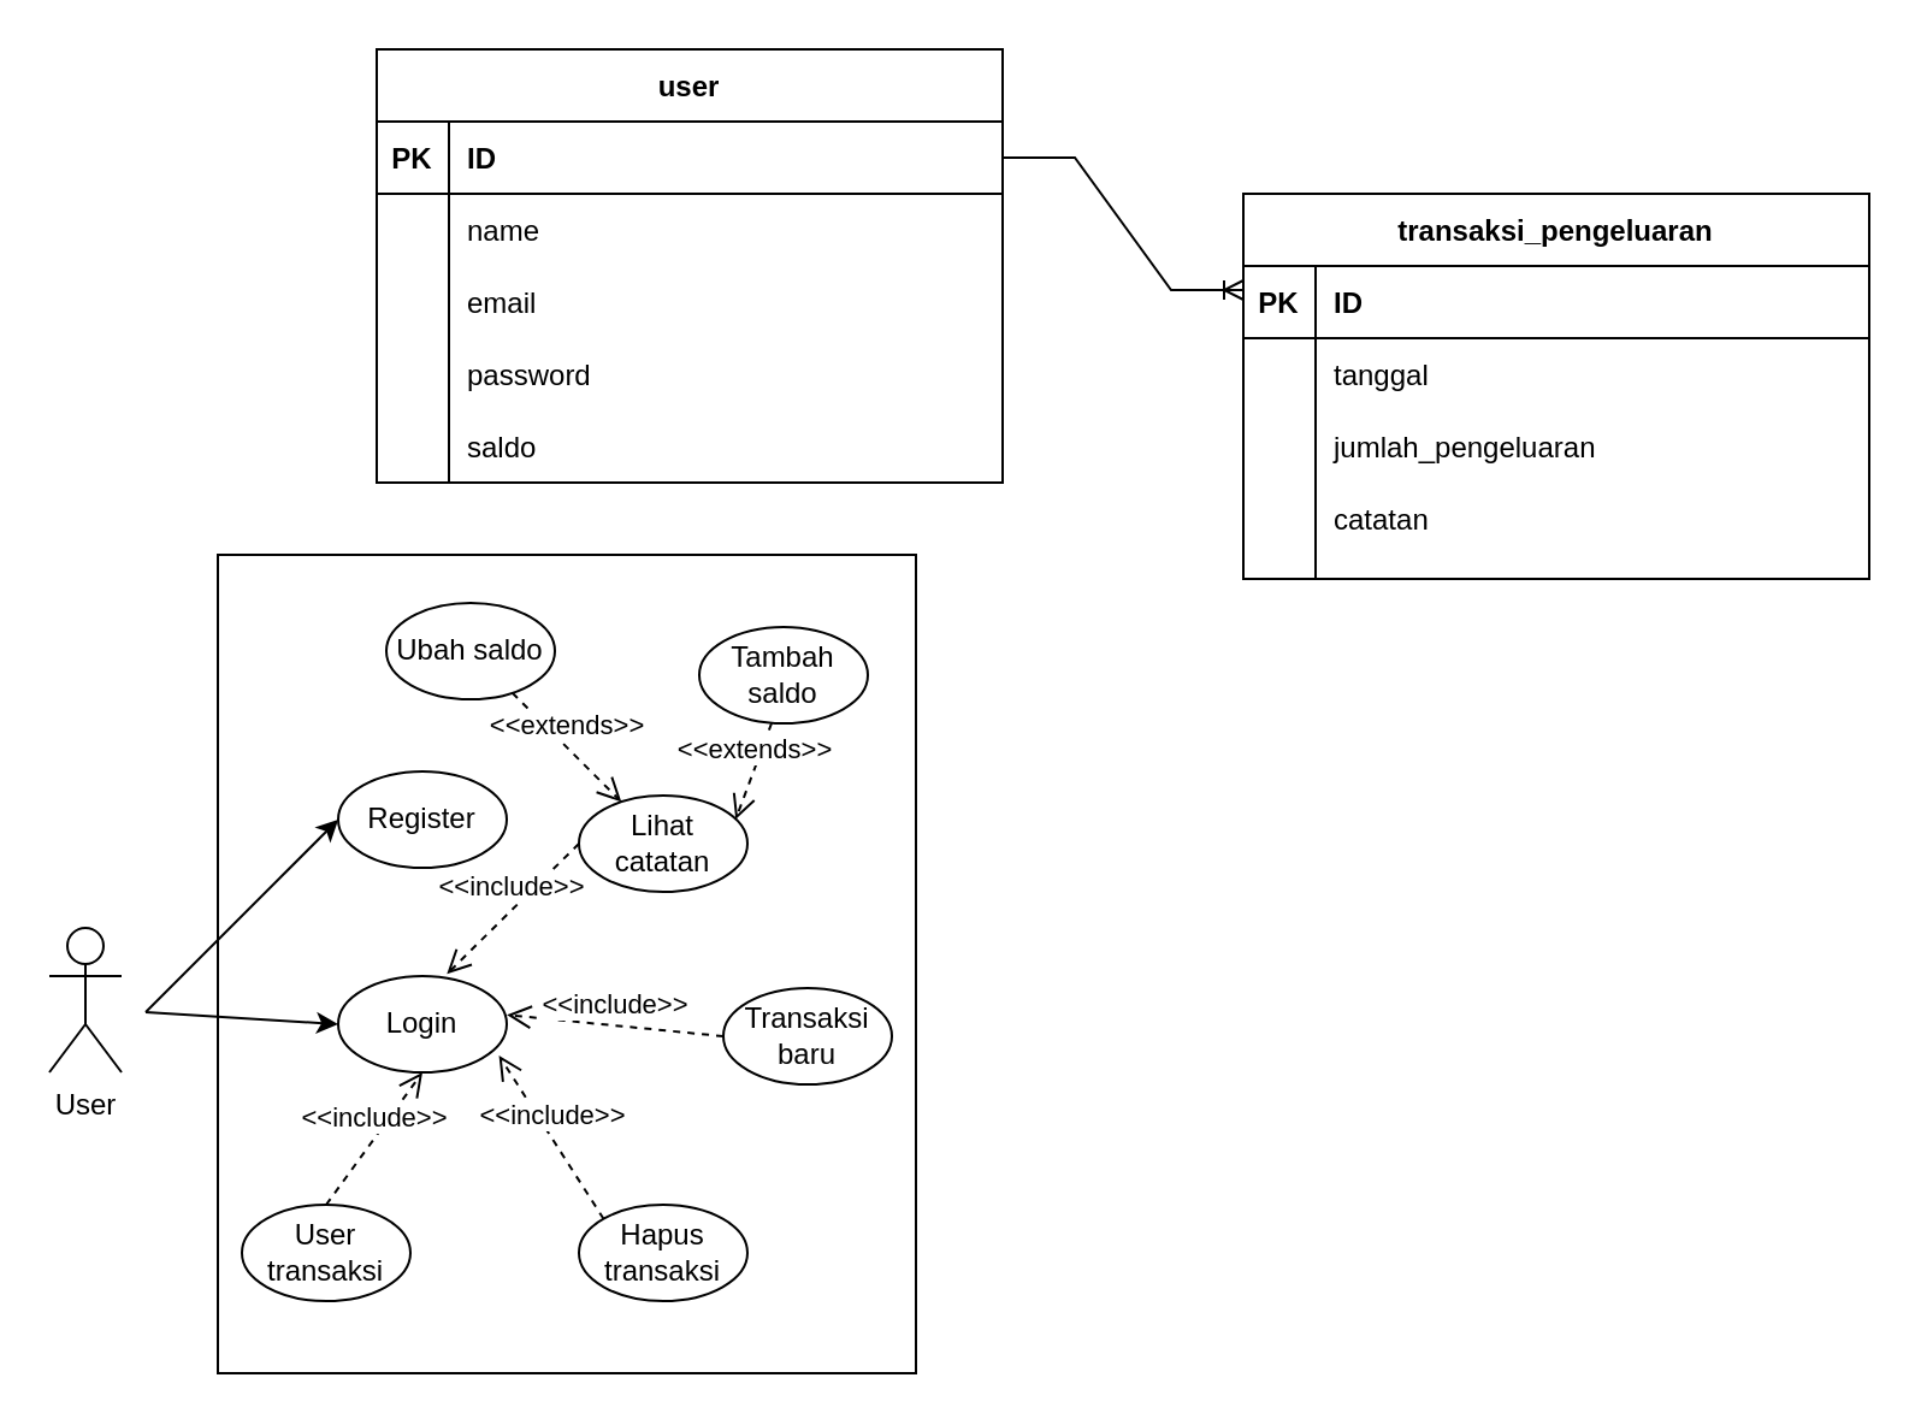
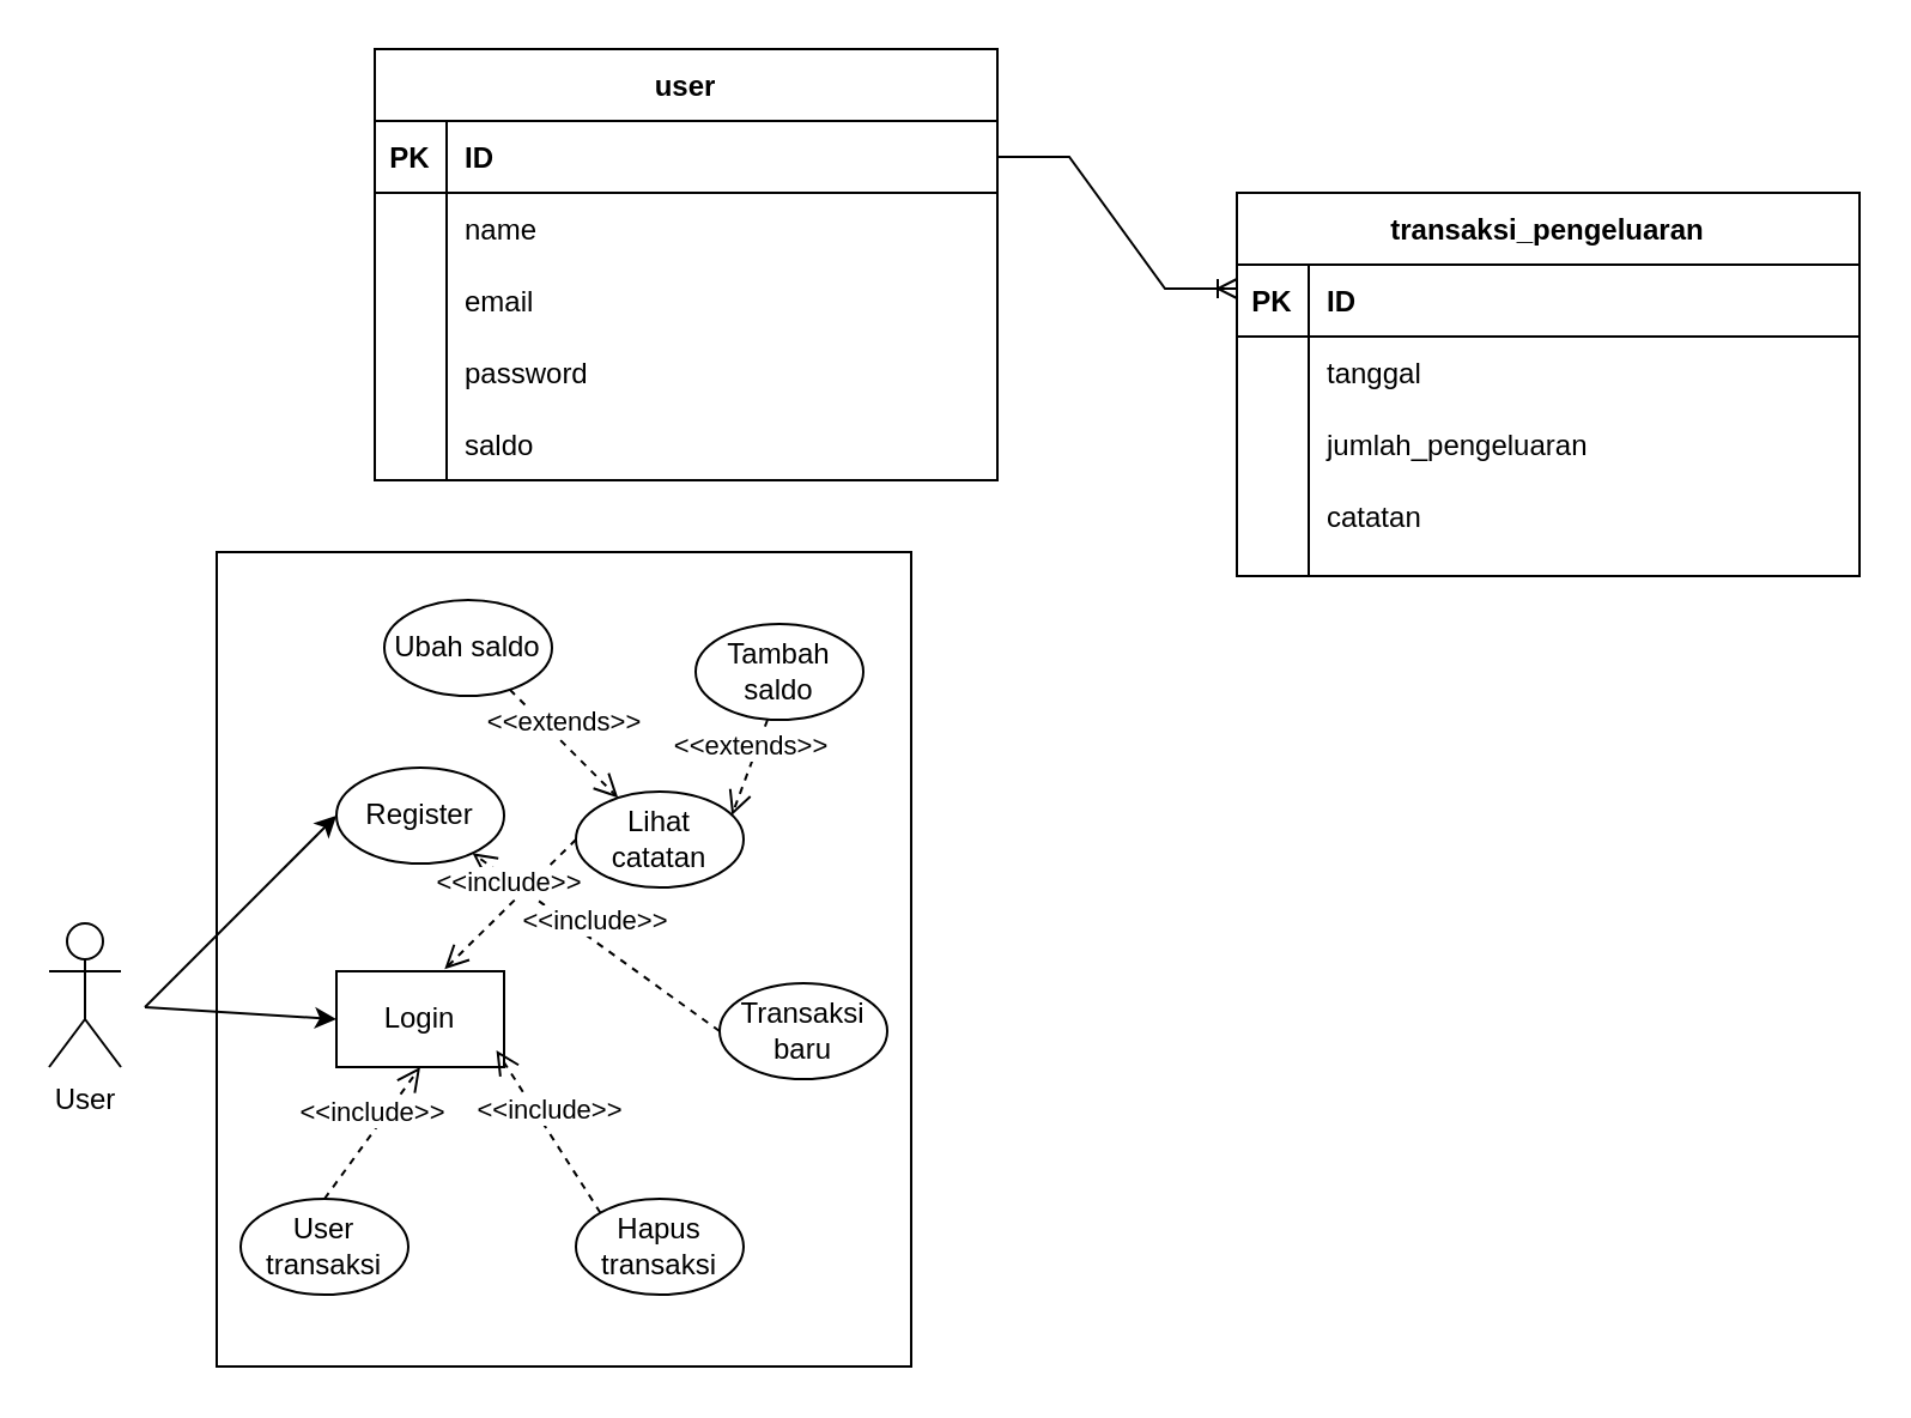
  <mxCell id="0" />
  <mxCell id="1" parent="0" />
  <mxCell id="2" value="" style="rounded=0;whiteSpace=wrap;html=1;" vertex="1" parent="1"><mxGeometry x="90" y="230" width="290" height="340" as="geometry" /></mxCell>
  <mxCell id="3" value="user" style="swimlane;startSize=30;" vertex="1" parent="1"><mxGeometry x="156" y="20" width="260" height="180" as="geometry"><mxRectangle x="150" y="-70" width="130" height="20" as="alternateBounds" /></mxGeometry></mxCell>
  <mxCell id="4" value="" style="shape=internalStorage;whiteSpace=wrap;html=1;backgroundOutline=1;dx=30;dy=30;" vertex="1" parent="3"><mxGeometry y="30" width="260" height="150" as="geometry" /></mxCell>
  <mxCell id="5" value="name" style="shape=partialRectangle;connectable=0;fillColor=none;top=0;left=0;bottom=0;right=0;align=left;spacingLeft=6;overflow=hidden;" vertex="1" parent="3"><mxGeometry x="30" y="60" width="230" height="30" as="geometry"><mxRectangle width="150" height="30" as="alternateBounds" /></mxGeometry></mxCell>
  <mxCell id="6" value="email" style="shape=partialRectangle;connectable=0;fillColor=none;top=0;left=0;bottom=0;right=0;align=left;spacingLeft=6;overflow=hidden;" vertex="1" parent="3"><mxGeometry x="30" y="90" width="230" height="30" as="geometry"><mxRectangle width="150" height="30" as="alternateBounds" /></mxGeometry></mxCell>
  <mxCell id="7" value="password" style="shape=partialRectangle;connectable=0;fillColor=none;top=0;left=0;bottom=0;right=0;align=left;spacingLeft=6;overflow=hidden;" vertex="1" parent="3"><mxGeometry x="30" y="120" width="230" height="30" as="geometry"><mxRectangle width="150" height="30" as="alternateBounds" /></mxGeometry></mxCell>
  <mxCell id="8" value="ID" style="shape=partialRectangle;connectable=0;fillColor=none;top=0;left=0;bottom=0;right=0;align=left;spacingLeft=6;overflow=hidden;fontStyle=1" vertex="1" parent="3"><mxGeometry x="30" y="30" width="230" height="30" as="geometry"><mxRectangle width="150" height="30" as="alternateBounds" /></mxGeometry></mxCell>
  <mxCell id="9" value="PK" style="shape=partialRectangle;connectable=0;fillColor=none;top=0;left=0;bottom=0;right=0;fontStyle=1;overflow=hidden;" vertex="1" parent="3"><mxGeometry y="30" width="30" height="30" as="geometry"><mxRectangle width="30" height="30" as="alternateBounds" /></mxGeometry></mxCell>
  <mxCell id="10" value="saldo" style="shape=partialRectangle;connectable=0;fillColor=none;top=0;left=0;bottom=0;right=0;align=left;spacingLeft=6;overflow=hidden;" vertex="1" parent="3"><mxGeometry x="30" y="150" width="230" height="30" as="geometry"><mxRectangle width="150" height="30" as="alternateBounds" /></mxGeometry></mxCell>
  <mxCell id="11" value="transaksi_pengeluaran" style="swimlane;startSize=30;" vertex="1" parent="1"><mxGeometry x="516" y="80" width="260" height="160" as="geometry"><mxRectangle x="150" y="-70" width="130" height="20" as="alternateBounds" /></mxGeometry></mxCell>
  <mxCell id="12" value="" style="shape=internalStorage;whiteSpace=wrap;html=1;backgroundOutline=1;dx=30;dy=30;" vertex="1" parent="11"><mxGeometry y="30" width="260" height="130" as="geometry" /></mxCell>
  <mxCell id="13" value="tanggal" style="shape=partialRectangle;connectable=0;fillColor=none;top=0;left=0;bottom=0;right=0;align=left;spacingLeft=6;overflow=hidden;" vertex="1" parent="11"><mxGeometry x="30" y="60" width="230" height="30" as="geometry"><mxRectangle width="150" height="30" as="alternateBounds" /></mxGeometry></mxCell>
  <mxCell id="14" value="jumlah_pengeluaran" style="shape=partialRectangle;connectable=0;fillColor=none;top=0;left=0;bottom=0;right=0;align=left;spacingLeft=6;overflow=hidden;" vertex="1" parent="11"><mxGeometry x="30" y="90" width="230" height="30" as="geometry"><mxRectangle width="150" height="30" as="alternateBounds" /></mxGeometry></mxCell>
  <mxCell id="15" value="catatan" style="shape=partialRectangle;connectable=0;fillColor=none;top=0;left=0;bottom=0;right=0;align=left;spacingLeft=6;overflow=hidden;" vertex="1" parent="11"><mxGeometry x="30" y="120" width="230" height="30" as="geometry"><mxRectangle width="150" height="30" as="alternateBounds" /></mxGeometry></mxCell>
  <mxCell id="16" value="ID" style="shape=partialRectangle;connectable=0;fillColor=none;top=0;left=0;bottom=0;right=0;align=left;spacingLeft=6;overflow=hidden;fontStyle=1" vertex="1" parent="11"><mxGeometry x="30" y="30" width="230" height="30" as="geometry"><mxRectangle width="150" height="30" as="alternateBounds" /></mxGeometry></mxCell>
  <mxCell id="17" value="PK" style="shape=partialRectangle;connectable=0;fillColor=none;top=0;left=0;bottom=0;right=0;fontStyle=1;overflow=hidden;" vertex="1" parent="11"><mxGeometry y="30" width="30" height="30" as="geometry"><mxRectangle width="30" height="30" as="alternateBounds" /></mxGeometry></mxCell>
  <mxCell id="18" value="" style="edgeStyle=entityRelationEdgeStyle;fontSize=12;html=1;endArrow=ERoneToMany;rounded=0;entryX=0;entryY=0.25;entryDx=0;entryDy=0;exitX=1;exitY=0.25;exitDx=0;exitDy=0;" edge="1" parent="1" source="3" target="11"><mxGeometry width="100" height="100" relative="1" as="geometry"><mxPoint x="496" y="190" as="sourcePoint" /><mxPoint x="596" y="90" as="targetPoint" /></mxGeometry></mxCell>
  <mxCell id="19" value="User" style="shape=umlActor;verticalLabelPosition=bottom;verticalAlign=top;html=1;outlineConnect=0;" vertex="1" parent="1"><mxGeometry x="20" y="385" width="30" height="60" as="geometry" /></mxCell>
  <mxCell id="20" value="Register" style="ellipse;whiteSpace=wrap;html=1;" vertex="1" parent="1"><mxGeometry x="140" y="320" width="70" height="40" as="geometry" /></mxCell>
- <mxCell id="21" value="Login" style="ellipse;whiteSpace=wrap;html=1;" vertex="1" parent="1"><mxGeometry x="140" y="405" width="70" height="40" as="geometry" /></mxCell>
+ <mxCell id="21" value="Login" style="whiteSpace=wrap;html=1;rounded=0;" vertex="1" parent="1"><mxGeometry x="140" y="405" width="70" height="40" as="geometry" /></mxCell>
  <mxCell id="22" value="Lihat catatan" style="ellipse;whiteSpace=wrap;html=1;" vertex="1" parent="1"><mxGeometry x="240" y="330" width="70" height="40" as="geometry" /></mxCell>
  <mxCell id="23" value="Transaksi baru" style="ellipse;whiteSpace=wrap;html=1;" vertex="1" parent="1"><mxGeometry x="300" y="410" width="70" height="40" as="geometry" /></mxCell>
  <mxCell id="24" value="Hapus transaksi" style="ellipse;whiteSpace=wrap;html=1;" vertex="1" parent="1"><mxGeometry x="240" y="500" width="70" height="40" as="geometry" /></mxCell>
  <mxCell id="25" value="User transaksi" style="ellipse;whiteSpace=wrap;html=1;" vertex="1" parent="1"><mxGeometry x="100" y="500" width="70" height="40" as="geometry" /></mxCell>
  <mxCell id="26" value="" style="endArrow=classic;html=1;rounded=0;entryX=0;entryY=0.5;entryDx=0;entryDy=0;" edge="1" parent="1" target="20"><mxGeometry width="50" height="50" relative="1" as="geometry"><mxPoint x="60" y="420" as="sourcePoint" /><mxPoint x="110" y="370" as="targetPoint" /></mxGeometry></mxCell>
  <mxCell id="27" value="" style="endArrow=classic;html=1;rounded=0;entryX=0;entryY=0.5;entryDx=0;entryDy=0;" edge="1" parent="1" target="21"><mxGeometry width="50" height="50" relative="1" as="geometry"><mxPoint x="60" y="420" as="sourcePoint" /><mxPoint x="150" y="350" as="targetPoint" /></mxGeometry></mxCell>
  <mxCell id="28" value="&amp;lt;&amp;lt;include&amp;gt;&amp;gt;" style="html=1;verticalAlign=bottom;endArrow=open;dashed=1;endSize=8;rounded=0;exitX=0.5;exitY=0;exitDx=0;exitDy=0;entryX=0.5;entryY=1;entryDx=0;entryDy=0;" edge="1" parent="1" source="25" target="21"><mxGeometry relative="1" as="geometry"><mxPoint x="150" y="580" as="sourcePoint" /><mxPoint x="70" y="580" as="targetPoint" /></mxGeometry></mxCell>
  <mxCell id="29" value="&amp;lt;&amp;lt;include&amp;gt;&amp;gt;" style="html=1;verticalAlign=bottom;endArrow=open;dashed=1;endSize=8;rounded=0;exitX=0;exitY=0;exitDx=0;exitDy=0;entryX=0.954;entryY=0.826;entryDx=0;entryDy=0;entryPerimeter=0;" edge="1" parent="1" source="24" target="21"><mxGeometry relative="1" as="geometry"><mxPoint x="80" y="570" as="sourcePoint" /><mxPoint x="0" y="570" as="targetPoint" /></mxGeometry></mxCell>
- <mxCell id="30" value="&amp;lt;&amp;lt;include&amp;gt;&amp;gt;" style="html=1;verticalAlign=bottom;endArrow=open;dashed=1;endSize=8;rounded=0;exitX=0;exitY=0.5;exitDx=0;exitDy=0;entryX=1.001;entryY=0.403;entryDx=0;entryDy=0;entryPerimeter=0;" edge="1" parent="1" source="23" target="21"><mxGeometry relative="1" as="geometry"><mxPoint x="90" y="580" as="sourcePoint" /><mxPoint x="10" y="580" as="targetPoint" /></mxGeometry></mxCell>
+ <mxCell id="30" value="&amp;lt;&amp;lt;include&amp;gt;&amp;gt;" style="html=1;verticalAlign=bottom;endArrow=open;dashed=1;endSize=8;rounded=0;exitX=0;exitY=0.5;exitDx=0;exitDy=0;" edge="1" parent="1" source="23" target="20"><mxGeometry relative="1" as="geometry"><mxPoint x="90" y="580" as="sourcePoint" /><mxPoint x="10" y="580" as="targetPoint" /></mxGeometry></mxCell>
  <mxCell id="31" value="&amp;lt;&amp;lt;include&amp;gt;&amp;gt;" style="html=1;verticalAlign=bottom;endArrow=open;dashed=1;endSize=8;rounded=0;exitX=0;exitY=0.5;exitDx=0;exitDy=0;entryX=0.645;entryY=-0.021;entryDx=0;entryDy=0;entryPerimeter=0;" edge="1" parent="1" source="22" target="21"><mxGeometry relative="1" as="geometry"><mxPoint x="100" y="590" as="sourcePoint" /><mxPoint x="20" y="590" as="targetPoint" /></mxGeometry></mxCell>
  <mxCell id="32" value="Tambah saldo" style="ellipse;whiteSpace=wrap;html=1;" vertex="1" parent="1"><mxGeometry x="290" y="260" width="70" height="40" as="geometry" /></mxCell>
  <mxCell id="33" value="Ubah saldo" style="ellipse;whiteSpace=wrap;html=1;" vertex="1" parent="1"><mxGeometry x="160" y="250" width="70" height="40" as="geometry" /></mxCell>
  <mxCell id="34" value="&amp;lt;&amp;lt;extends&amp;gt;&amp;gt;" style="html=1;verticalAlign=bottom;endArrow=open;dashed=1;endSize=8;rounded=0;" edge="1" parent="1" source="33" target="22"><mxGeometry relative="1" as="geometry"><mxPoint x="70" y="560" as="sourcePoint" /><mxPoint x="-10" y="560" as="targetPoint" /></mxGeometry></mxCell>
  <mxCell id="35" value="&amp;lt;&amp;lt;extends&amp;gt;&amp;gt;" style="html=1;verticalAlign=bottom;endArrow=open;dashed=1;endSize=8;rounded=0;entryX=0.93;entryY=0.248;entryDx=0;entryDy=0;entryPerimeter=0;" edge="1" parent="1" target="22"><mxGeometry relative="1" as="geometry"><mxPoint x="320" y="300" as="sourcePoint" /><mxPoint x="267.635" y="342.635" as="targetPoint" /></mxGeometry></mxCell>
